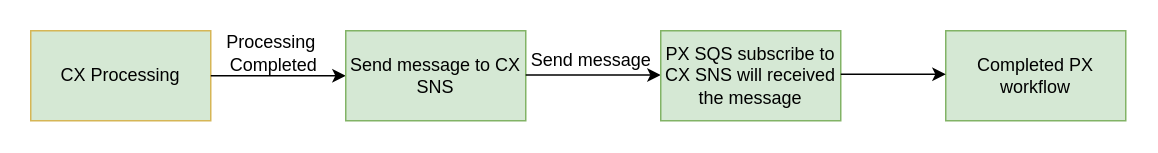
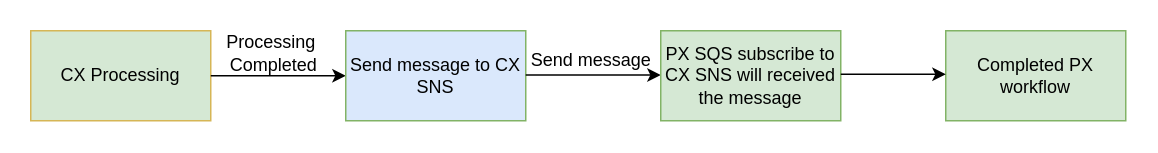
  <mxCell id="0" />
  <mxCell id="1" parent="0" />
  <mxCell id="2" value="CX Processing" style="rounded=0;whiteSpace=wrap;html=1;fillColor=#d5e8d4;strokeColor=#d6b656;" vertex="1" parent="1"><mxGeometry x="20" y="20" width="120" height="60" as="geometry" /></mxCell>
  <mxCell id="3" value="" style="endArrow=classic;html=1;rounded=0;" edge="1" parent="1"><mxGeometry width="50" height="50" relative="1" as="geometry"><mxPoint x="140" y="50" as="sourcePoint" /><mxPoint x="230" y="50" as="targetPoint" /></mxGeometry></mxCell>
  <mxCell id="4" value="Processing&lt;br&gt;&amp;nbsp;Completed" style="text;html=1;align=center;verticalAlign=middle;resizable=0;points=[];autosize=1;strokeColor=none;fillColor=none;" vertex="1" parent="1"><mxGeometry x="140" y="20" width="80" height="30" as="geometry" /></mxCell>
- <mxCell id="5" value="Send message to CX SNS" style="rounded=0;whiteSpace=wrap;html=1;fillColor=#d5e8d4;strokeColor=#82b366;" vertex="1" parent="1"><mxGeometry x="230" y="20" width="120" height="60" as="geometry" /></mxCell>
+ <mxCell id="5" value="Send message to CX SNS" style="rounded=0;whiteSpace=wrap;html=1;fillColor=#dae8fc;strokeColor=#82b366;" vertex="1" parent="1"><mxGeometry x="230" y="20" width="120" height="60" as="geometry" /></mxCell>
  <mxCell id="6" value="Send message&amp;nbsp;" style="text;html=1;align=center;verticalAlign=middle;resizable=0;points=[];autosize=1;strokeColor=none;fillColor=none;" vertex="1" parent="1"><mxGeometry x="345" y="30" width="100" height="20" as="geometry" /></mxCell>
  <mxCell id="7" value="" style="endArrow=classic;html=1;rounded=0;" edge="1" parent="1"><mxGeometry width="50" height="50" relative="1" as="geometry"><mxPoint x="350" y="49.5" as="sourcePoint" /><mxPoint x="440" y="49.5" as="targetPoint" /></mxGeometry></mxCell>
  <mxCell id="8" value="PX SQS subscribe to CX SNS will received the message" style="rounded=0;whiteSpace=wrap;html=1;fillColor=#d5e8d4;strokeColor=#82b366;" vertex="1" parent="1"><mxGeometry x="440" y="20" width="120" height="60" as="geometry" /></mxCell>
  <mxCell id="9" value="Completed PX workflow" style="rounded=0;whiteSpace=wrap;html=1;fillColor=#d5e8d4;strokeColor=#82b366;" vertex="1" parent="1"><mxGeometry x="630" y="20" width="120" height="60" as="geometry" /></mxCell>
  <mxCell id="10" value="" style="endArrow=classic;html=1;rounded=0;" edge="1" parent="1"><mxGeometry width="50" height="50" relative="1" as="geometry"><mxPoint x="560" y="49" as="sourcePoint" /><mxPoint x="630" y="49" as="targetPoint" /></mxGeometry></mxCell>
